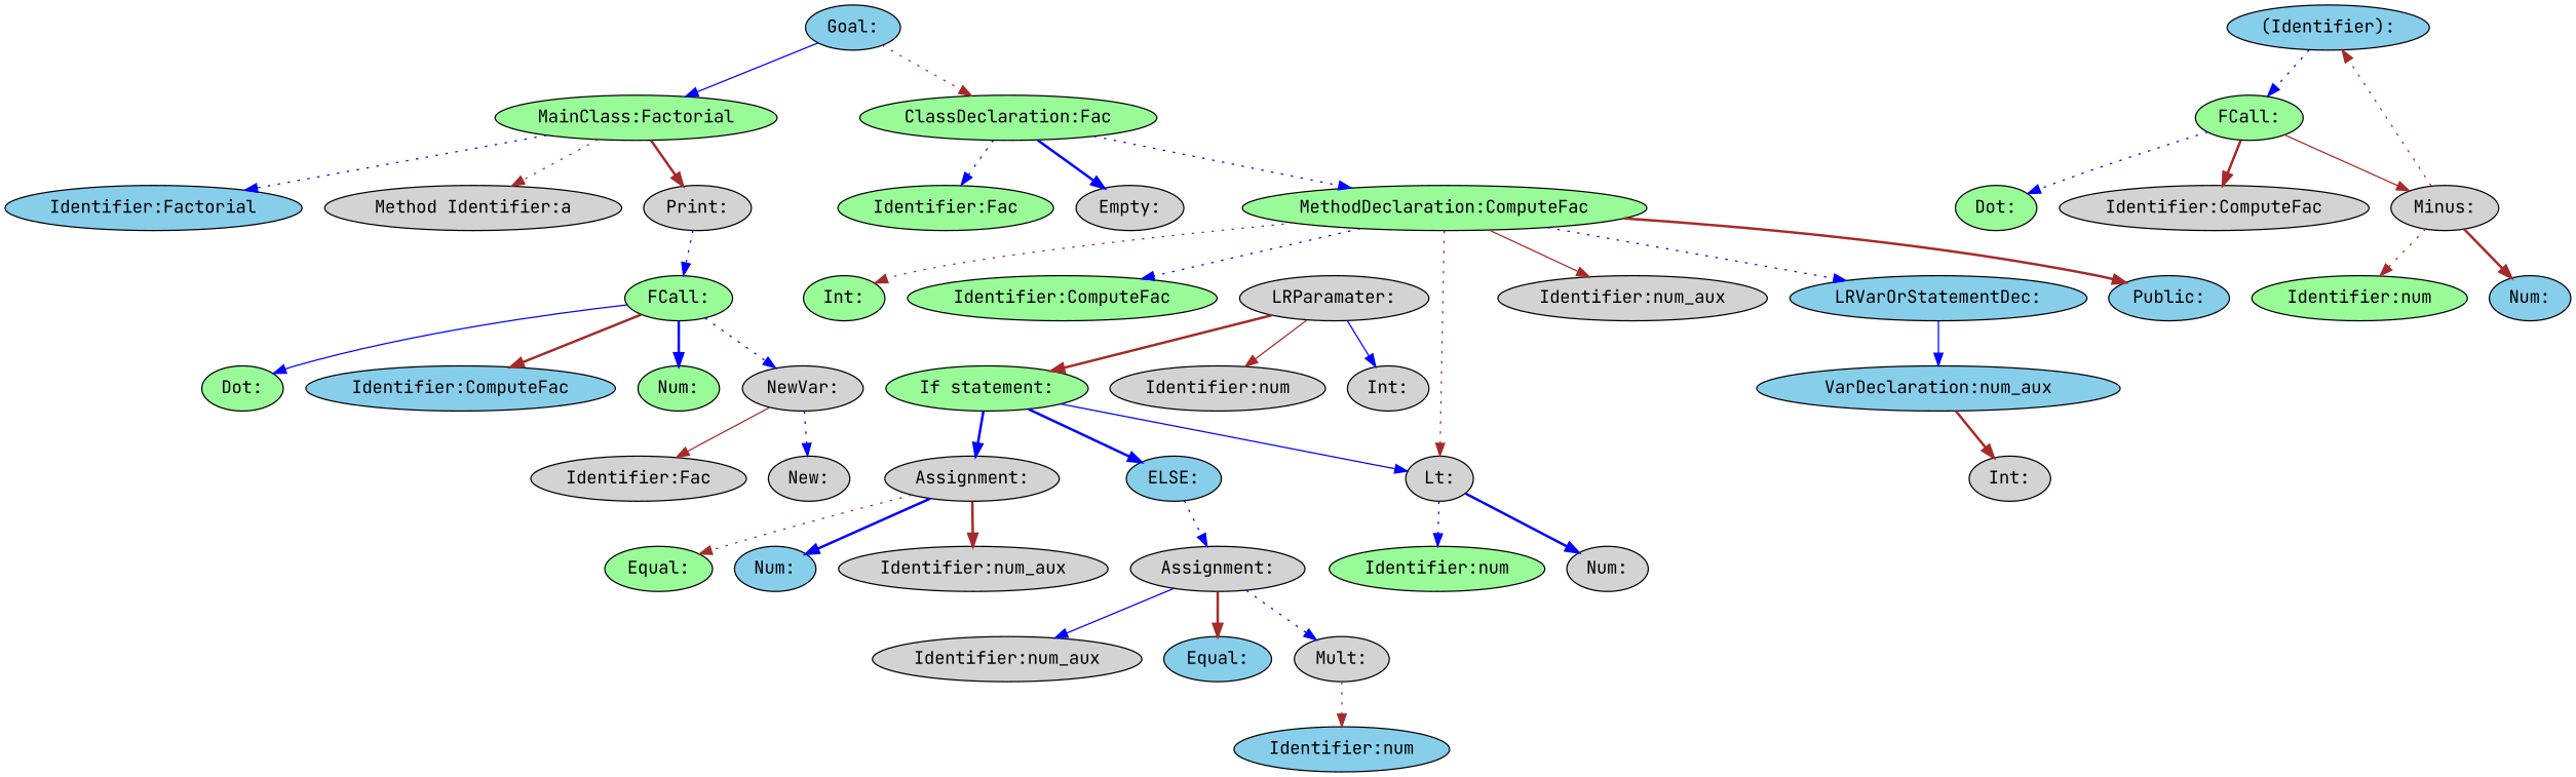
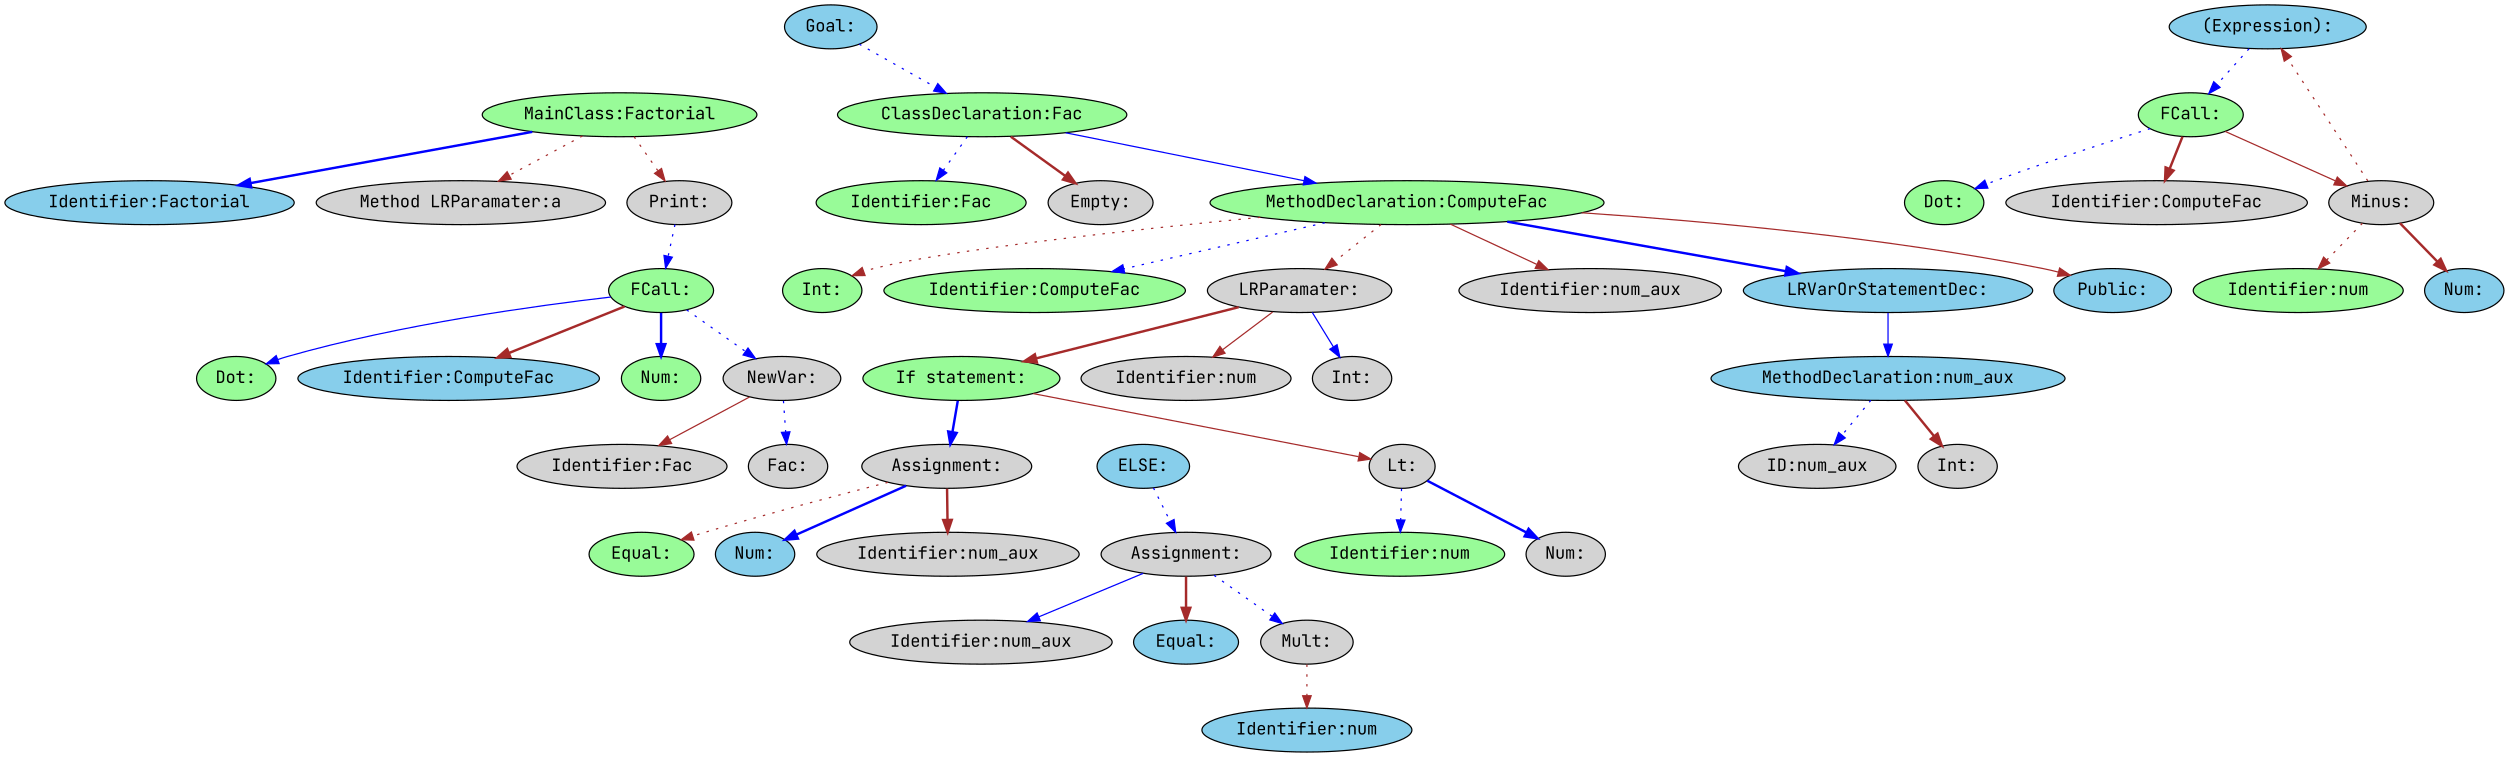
  digraph {
    fontname="JetBrains Mono"
    node [fillcolor=lightgrey fontname="JetBrains Mono" style=filled]
    edge [color=blue fontname="JetBrains Mono" style=dotted]
    n1 [fillcolor=skyblue label="Goal:"]
    n2 [fillcolor=palegreen label="MainClass:Factorial"]
    n3 [fillcolor=palegreen label="ClassDeclaration:Fac"]
    n4 [fillcolor=skyblue label="Identifier:Factorial"]
-   n5 [label="Method Identifier:a"]
+   n5 [label="Method LRParamater:a"]
    n6 [label="Print:"]
    n7 [fillcolor=palegreen label="Identifier:Fac"]
    n8 [label="Empty:"]
    n9 [fillcolor=palegreen label="MethodDeclaration:ComputeFac"]
    n10 [fillcolor=palegreen label="FCall:"]
    n11 [label="NewVar:"]
    n12 [fillcolor=palegreen label="Dot:"]
    n13 [fillcolor=skyblue label="Identifier:ComputeFac"]
    n14 [fillcolor=palegreen label="Num:"]
-   n15 [label="New:"]
+   n15 [label="Fac:"]
    n16 [label="Identifier:Fac"]
    n17 [fillcolor=skyblue label="Public:"]
    n18 [fillcolor=palegreen label="Int:"]
    n19 [fillcolor=palegreen label="Identifier:ComputeFac"]
    n20 [label="LRParamater:"]
    n21 [fillcolor=skyblue label="LRVarOrStatementDec:"]
    n22 [label="Identifier:num_aux"]
    n23 [label="Int:"]
    n24 [label="Identifier:num"]
    n25 [fillcolor=palegreen label="If statement:"]
-   n26 [fillcolor=skyblue label="VarDeclaration:num_aux"]
+   n26 [fillcolor=skyblue label="MethodDeclaration:num_aux"]
    n27 [label="Int:"]
+   n28 [label="ID:num_aux"]
    n29 [label="Lt:"]
    n30 [label="Assignment:"]
    n31 [fillcolor=skyblue label="ELSE:"]
    n32 [fillcolor=palegreen label="Identifier:num"]
    n33 [label="Num:"]
    n34 [label="Identifier:num_aux"]
    n35 [fillcolor=palegreen label="Equal:"]
    n36 [fillcolor=skyblue label="Num:"]
    n37 [label="Assignment:"]
    n38 [label="Identifier:num_aux"]
    n39 [fillcolor=skyblue label="Equal:"]
    n40 [label="Mult:"]
    n41 [fillcolor=skyblue label="Identifier:num"]
-   n42 [fillcolor=skyblue label="(Identifier):"]
+   n42 [fillcolor=skyblue label="(Expression):"]
    n43 [fillcolor=palegreen label="FCall:"]
    n44 [fillcolor=palegreen label="Dot:"]
    n45 [label="Identifier:ComputeFac"]
    n46 [label="Minus:"]
    n47 [fillcolor=palegreen label="Identifier:num"]
    n48 [fillcolor=skyblue label="Num:"]
-   n1 -> n2 [style=solid]
-   n1 -> n3 [color=brown]
-   n2 -> n4
+   n1 -> n3
+   n2 -> n4 [style=bold]
    n2 -> n5 [color=brown]
-   n2 -> n6 [color=brown style=bold]
+   n2 -> n6 [color=brown]
    n3 -> n7
-   n3 -> n8 [style=bold]
-   n3 -> n9
+   n3 -> n8 [color=brown style=bold]
+   n3 -> n9 [style=solid]
    n6 -> n10
-   n9 -> n17 [color=brown style=bold]
+   n9 -> n17 [color=brown style=solid]
    n9 -> n18 [color=brown]
    n9 -> n19
-   n9 -> n29 [color=brown]
-   n9 -> n21
+   n9 -> n20 [color=brown]
+   n9 -> n21 [style=bold]
    n9 -> n22 [color=brown style=solid]
    n10 -> n11
    n10 -> n12 [style=solid]
    n10 -> n13 [color=brown style=bold]
    n10 -> n14 [style=bold]
    n11 -> n15
    n11 -> n16 [color=brown style=solid]
    n20 -> n23 [style=solid]
    n20 -> n24 [color=brown style=solid]
    n20 -> n25 [color=brown style=bold]
    n21 -> n26 [style=solid]
-   n25 -> n29 [style=solid]
+   n25 -> n29 [color=brown style=solid]
    n25 -> n30 [style=bold]
-   n25 -> n31 [style=bold]
    n26 -> n27 [color=brown style=bold]
+   n26 -> n28
    n29 -> n32
    n29 -> n33 [style=bold]
    n30 -> n34 [color=brown style=bold]
    n30 -> n35 [color=brown]
    n30 -> n36 [style=bold]
    n31 -> n37
    n37 -> n38 [style=solid]
    n37 -> n39 [color=brown style=bold]
    n37 -> n40
    n40 -> n41 [color=brown]
    n42 -> n43
    n43 -> n44
    n43 -> n45 [color=brown style=bold]
    n43 -> n46 [color=brown style=solid]
    n46 -> n42 [color=brown]
    n46 -> n47 [color=brown]
    n46 -> n48 [color=brown style=bold]
  }
